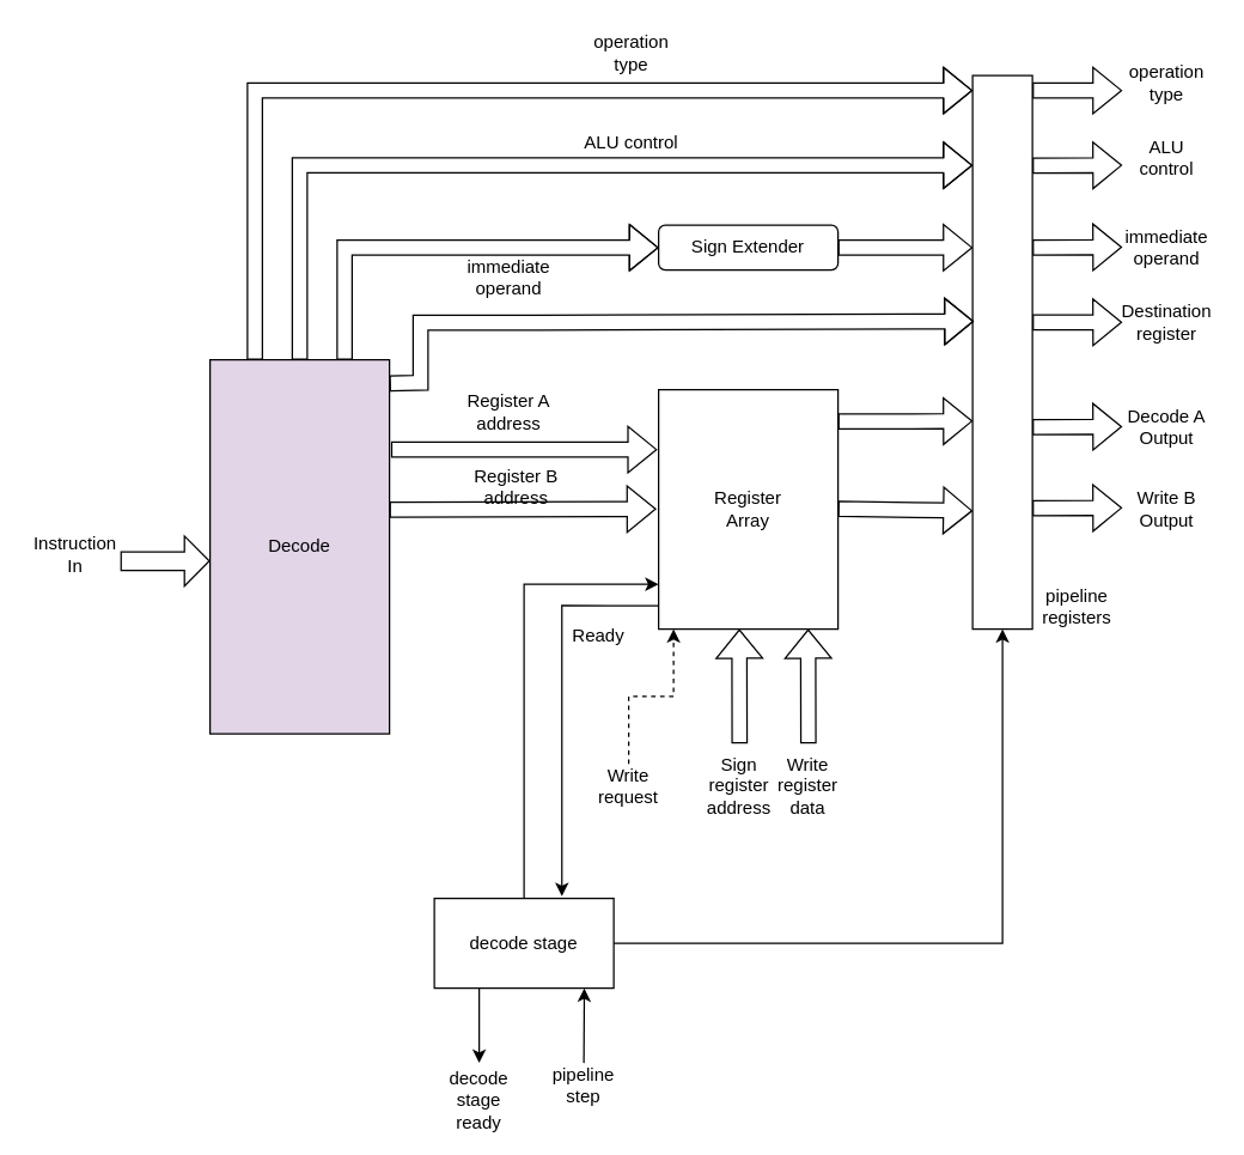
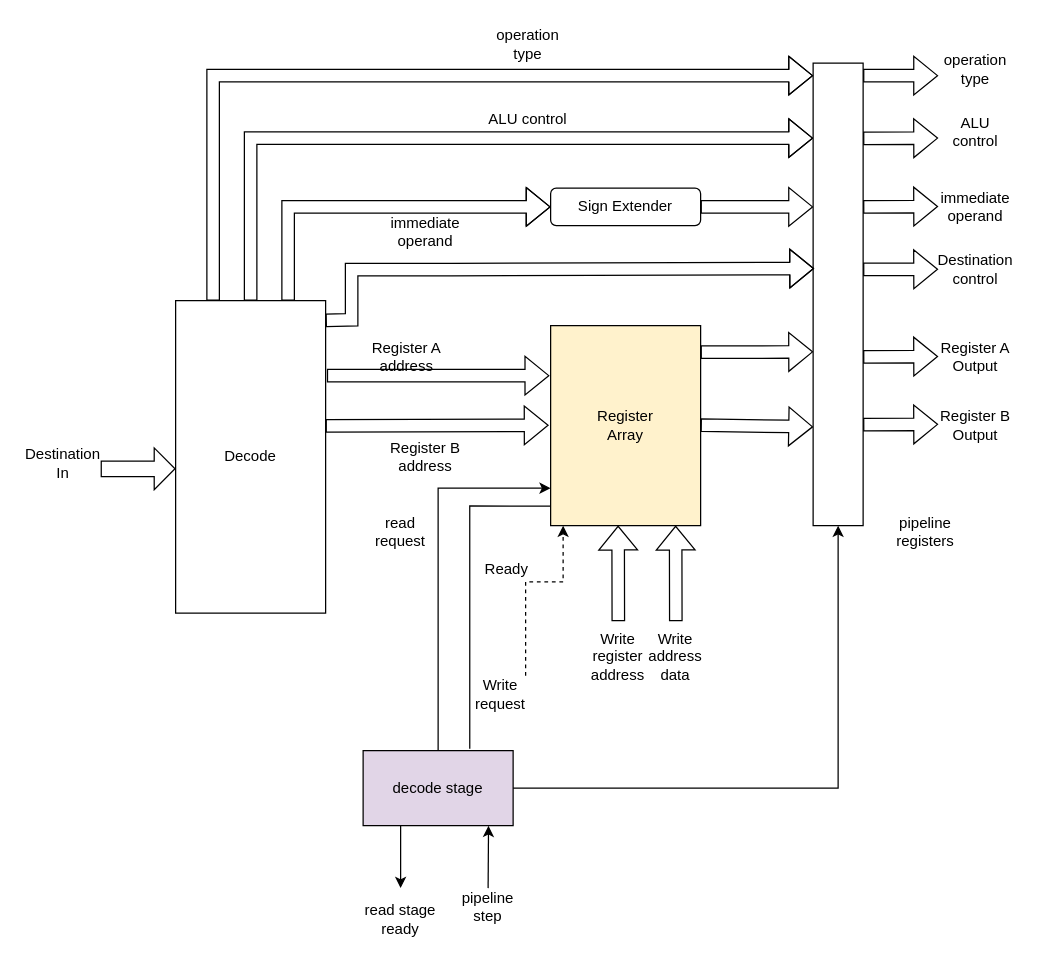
  <mxCell id="0" />
  <mxCell id="1" parent="0" />
- <mxCell id="2" value="&lt;div&gt;Register&lt;/div&gt;&lt;div&gt;Array&lt;br&gt;&lt;/div&gt;" style="rounded=0;whiteSpace=wrap;html=1;" parent="1" vertex="1"><mxGeometry x="440" y="260" width="120" height="160" as="geometry" /></mxCell>
+ <mxCell id="2" value="&lt;div&gt;Register&lt;/div&gt;&lt;div&gt;Array&lt;br&gt;&lt;/div&gt;" style="rounded=0;whiteSpace=wrap;html=1;fillColor=#fff2cc;" parent="1" vertex="1"><mxGeometry x="440" y="260" width="120" height="160" as="geometry" /></mxCell>
  <mxCell id="3" value="" style="shape=flexArrow;endArrow=classic;html=1;rounded=0;entryX=0.332;entryY=1.022;entryDx=0;entryDy=0;entryPerimeter=0;" parent="1" edge="1"><mxGeometry width="50" height="50" relative="1" as="geometry"><mxPoint x="494.16" y="496.48" as="sourcePoint" /><mxPoint x="494" y="420" as="targetPoint" /></mxGeometry></mxCell>
  <mxCell id="4" value="" style="shape=flexArrow;endArrow=classic;html=1;rounded=0;exitX=1.023;exitY=0.133;exitDx=0;exitDy=0;exitPerimeter=0;" parent="1" edge="1"><mxGeometry width="50" height="50" relative="1" as="geometry"><mxPoint x="560" y="281.28" as="sourcePoint" /><mxPoint x="650" y="281" as="targetPoint" /></mxGeometry></mxCell>
  <mxCell id="5" value="" style="shape=flexArrow;endArrow=classic;html=1;rounded=0;" parent="1" edge="1"><mxGeometry width="50" height="50" relative="1" as="geometry"><mxPoint x="560" y="339.5" as="sourcePoint" /><mxPoint x="650" y="341" as="targetPoint" /></mxGeometry></mxCell>
- <mxCell id="6" value="&lt;div&gt;Register A&lt;/div&gt;&lt;div&gt;address&lt;br&gt;&lt;/div&gt;" style="text;html=1;strokeColor=none;fillColor=none;align=center;verticalAlign=middle;whiteSpace=wrap;rounded=0;" parent="1" vertex="1"><mxGeometry x="310" y="260" width="60" height="30" as="geometry" /></mxCell>
- <mxCell id="7" value="&lt;div&gt;Register B&lt;br&gt;&lt;/div&gt;&lt;div&gt;address&lt;br&gt;&lt;/div&gt;" style="text;html=1;strokeColor=none;fillColor=none;align=center;verticalAlign=middle;whiteSpace=wrap;rounded=0;" parent="1" vertex="1"><mxGeometry x="315" y="310" width="60" height="30" as="geometry" /></mxCell>
+ <mxCell id="6" value="&lt;div&gt;Register A&lt;/div&gt;&lt;div&gt;address&lt;br&gt;&lt;/div&gt;" style="text;html=1;strokeColor=none;fillColor=none;align=center;verticalAlign=middle;whiteSpace=wrap;rounded=0;" parent="1" vertex="1"><mxGeometry x="295" y="270" width="60" height="30" as="geometry" /></mxCell>
+ <mxCell id="7" value="&lt;div&gt;Register B&lt;br&gt;&lt;/div&gt;&lt;div&gt;address&lt;br&gt;&lt;/div&gt;" style="text;html=1;strokeColor=none;fillColor=none;align=center;verticalAlign=middle;whiteSpace=wrap;rounded=0;" parent="1" vertex="1"><mxGeometry x="310" y="350" width="60" height="30" as="geometry" /></mxCell>
  <mxCell id="8" style="edgeStyle=orthogonalEdgeStyle;rounded=0;orthogonalLoop=1;jettySize=auto;html=1;exitX=0.5;exitY=0;exitDx=0;exitDy=0;" parent="1" source="37" edge="1"><mxGeometry relative="1" as="geometry"><mxPoint x="440" y="390" as="targetPoint" /><Array as="points"><mxPoint x="350" y="390" /><mxPoint x="439" y="390" /></Array></mxGeometry></mxCell>
+ <mxCell id="9" value="&lt;div&gt;read &lt;br&gt;&lt;/div&gt;&lt;div&gt;request&lt;br&gt;&lt;/div&gt;" style="text;html=1;strokeColor=none;fillColor=none;align=center;verticalAlign=middle;whiteSpace=wrap;rounded=0;" parent="1" vertex="1"><mxGeometry x="290" y="410" width="60" height="30" as="geometry" /></mxCell>
  <mxCell id="10" value="" style="edgeStyle=orthogonalEdgeStyle;rounded=0;orthogonalLoop=1;jettySize=auto;html=1;dashed=1;" parent="1" source="11" target="2" edge="1"><mxGeometry relative="1" as="geometry"><Array as="points"><mxPoint x="420" y="465" /><mxPoint x="450" y="465" /></Array></mxGeometry></mxCell>
- <mxCell id="11" value="Write request" style="text;html=1;strokeColor=none;fillColor=none;align=center;verticalAlign=middle;whiteSpace=wrap;rounded=0;" parent="1" vertex="1"><mxGeometry x="390" y="510" width="60" height="30" as="geometry" /></mxCell>
+ <mxCell id="11" value="Write request" style="text;html=1;strokeColor=none;fillColor=none;align=center;verticalAlign=middle;whiteSpace=wrap;rounded=0;" parent="1" vertex="1"><mxGeometry x="370" y="540" width="60" height="30" as="geometry" /></mxCell>
  <mxCell id="12" value="" style="shape=flexArrow;endArrow=classic;html=1;rounded=0;entryX=0.332;entryY=1.022;entryDx=0;entryDy=0;entryPerimeter=0;" parent="1" edge="1"><mxGeometry width="50" height="50" relative="1" as="geometry"><mxPoint x="540.16" y="496.48" as="sourcePoint" /><mxPoint x="540" y="420" as="targetPoint" /></mxGeometry></mxCell>
- <mxCell id="13" value="&lt;div&gt;Sign register&lt;/div&gt;&lt;div&gt;address&lt;br&gt;&lt;/div&gt;" style="text;html=1;strokeColor=none;fillColor=none;align=center;verticalAlign=middle;whiteSpace=wrap;rounded=0;" parent="1" vertex="1"><mxGeometry x="464" y="510" width="60" height="30" as="geometry" /></mxCell>
- <mxCell id="14" value="&lt;div&gt;Write register&lt;/div&gt;&lt;div&gt;data&lt;br&gt;&lt;/div&gt;" style="text;html=1;strokeColor=none;fillColor=none;align=center;verticalAlign=middle;whiteSpace=wrap;rounded=0;" parent="1" vertex="1"><mxGeometry x="510" y="510" width="60" height="30" as="geometry" /></mxCell>
- <mxCell id="15" value="&lt;div&gt;Decode A&lt;/div&gt;&lt;div&gt;Output&lt;br&gt;&lt;/div&gt;" style="text;html=1;strokeColor=none;fillColor=none;align=center;verticalAlign=middle;whiteSpace=wrap;rounded=0;" parent="1" vertex="1"><mxGeometry x="750" y="270" width="60" height="30" as="geometry" /></mxCell>
- <mxCell id="16" value="&lt;div&gt;Write B&lt;/div&gt;&lt;div&gt;Output&lt;br&gt;&lt;/div&gt;" style="text;html=1;strokeColor=none;fillColor=none;align=center;verticalAlign=middle;whiteSpace=wrap;rounded=0;" parent="1" vertex="1"><mxGeometry x="750" y="325" width="60" height="30" as="geometry" /></mxCell>
- <mxCell id="17" style="edgeStyle=orthogonalEdgeStyle;rounded=0;orthogonalLoop=1;jettySize=auto;html=1;entryX=0.711;entryY=-0.025;entryDx=0;entryDy=0;entryPerimeter=0;exitX=-0.004;exitY=0.902;exitDx=0;exitDy=0;exitPerimeter=0;" parent="1" source="2" target="37" edge="1"><mxGeometry relative="1" as="geometry"><mxPoint x="560" y="394.26" as="sourcePoint" /><mxPoint x="650" y="395" as="targetPoint" /><Array as="points"><mxPoint x="375" y="404" /></Array></mxGeometry></mxCell>
- <mxCell id="18" value="&lt;div&gt;Ready&lt;br&gt;&lt;/div&gt;" style="text;html=1;strokeColor=none;fillColor=none;align=center;verticalAlign=middle;whiteSpace=wrap;rounded=0;" parent="1" vertex="1"><mxGeometry x="370" y="410" width="60" height="30" as="geometry" /></mxCell>
- <mxCell id="19" value="Decode" style="rounded=0;whiteSpace=wrap;html=1;fillColor=#e1d5e7;" parent="1" vertex="1"><mxGeometry x="140" y="240" width="120" height="250" as="geometry" /></mxCell>
+ <mxCell id="13" value="&lt;div&gt;Write register&lt;/div&gt;&lt;div&gt;address&lt;br&gt;&lt;/div&gt;" style="text;html=1;strokeColor=none;fillColor=none;align=center;verticalAlign=middle;whiteSpace=wrap;rounded=0;" parent="1" vertex="1"><mxGeometry x="464" y="510" width="60" height="30" as="geometry" /></mxCell>
+ <mxCell id="14" value="&lt;div&gt;Write address&lt;/div&gt;&lt;div&gt;data&lt;br&gt;&lt;/div&gt;" style="text;html=1;strokeColor=none;fillColor=none;align=center;verticalAlign=middle;whiteSpace=wrap;rounded=0;" parent="1" vertex="1"><mxGeometry x="510" y="510" width="60" height="30" as="geometry" /></mxCell>
+ <mxCell id="15" value="&lt;div&gt;Register A&lt;/div&gt;&lt;div&gt;Output&lt;br&gt;&lt;/div&gt;" style="text;html=1;strokeColor=none;fillColor=none;align=center;verticalAlign=middle;whiteSpace=wrap;rounded=0;" parent="1" vertex="1"><mxGeometry x="750" y="270" width="60" height="30" as="geometry" /></mxCell>
+ <mxCell id="16" value="&lt;div&gt;Register B&lt;/div&gt;&lt;div&gt;Output&lt;br&gt;&lt;/div&gt;" style="text;html=1;strokeColor=none;fillColor=none;align=center;verticalAlign=middle;whiteSpace=wrap;rounded=0;" parent="1" vertex="1"><mxGeometry x="750" y="325" width="60" height="30" as="geometry" /></mxCell>
+ <mxCell id="17" style="edgeStyle=orthogonalEdgeStyle;rounded=0;orthogonalLoop=1;jettySize=auto;html=1;entryX=0.711;entryY=-0.025;entryDx=0;entryDy=0;entryPerimeter=0;exitX=-0.004;exitY=0.902;exitDx=0;exitDy=0;exitPerimeter=0;endArrow=none;" parent="1" source="2" target="37" edge="1"><mxGeometry relative="1" as="geometry"><mxPoint x="560" y="394.26" as="sourcePoint" /><mxPoint x="650" y="395" as="targetPoint" /><Array as="points"><mxPoint x="375" y="404" /></Array></mxGeometry></mxCell>
+ <mxCell id="18" value="&lt;div&gt;Ready&lt;br&gt;&lt;/div&gt;" style="text;html=1;strokeColor=none;fillColor=none;align=center;verticalAlign=middle;whiteSpace=wrap;rounded=0;" parent="1" vertex="1"><mxGeometry x="375" y="440" width="60" height="30" as="geometry" /></mxCell>
+ <mxCell id="19" value="Decode" style="rounded=0;whiteSpace=wrap;html=1;" parent="1" vertex="1"><mxGeometry x="140" y="240" width="120" height="250" as="geometry" /></mxCell>
  <mxCell id="20" value="" style="shape=flexArrow;endArrow=classic;html=1;rounded=0;width=12.381;endSize=5.21;" parent="1" edge="1"><mxGeometry width="50" height="50" relative="1" as="geometry"><mxPoint x="80" y="374.52" as="sourcePoint" /><mxPoint x="140" y="374.52" as="targetPoint" /></mxGeometry></mxCell>
- <mxCell id="21" value="&lt;div&gt;Instruction&lt;/div&gt;&lt;div&gt;In&lt;br&gt;&lt;/div&gt;" style="text;html=1;strokeColor=none;fillColor=none;align=center;verticalAlign=middle;whiteSpace=wrap;rounded=0;" parent="1" vertex="1"><mxGeometry x="20" y="355" width="60" height="30" as="geometry" /></mxCell>
+ <mxCell id="21" value="&lt;div&gt;Destination&lt;/div&gt;&lt;div&gt;In&lt;br&gt;&lt;/div&gt;" style="text;html=1;strokeColor=none;fillColor=none;align=center;verticalAlign=middle;whiteSpace=wrap;rounded=0;" parent="1" vertex="1"><mxGeometry x="20" y="355" width="60" height="30" as="geometry" /></mxCell>
  <mxCell id="22" value="" style="shape=flexArrow;endArrow=classic;html=1;rounded=0;entryX=0;entryY=0.5;entryDx=0;entryDy=0;exitX=1.013;exitY=0.35;exitDx=0;exitDy=0;exitPerimeter=0;" parent="1" edge="1"><mxGeometry width="50" height="50" relative="1" as="geometry"><mxPoint x="260" y="340.22" as="sourcePoint" /><mxPoint x="438.44" y="339.72" as="targetPoint" /></mxGeometry></mxCell>
  <mxCell id="23" value="" style="shape=flexArrow;endArrow=classic;html=1;rounded=0;entryX=0;entryY=0.5;entryDx=0;entryDy=0;exitX=1.013;exitY=0.35;exitDx=0;exitDy=0;exitPerimeter=0;" parent="1" edge="1"><mxGeometry width="50" height="50" relative="1" as="geometry"><mxPoint x="261" y="300" as="sourcePoint" /><mxPoint x="439" y="300" as="targetPoint" /></mxGeometry></mxCell>
  <mxCell id="24" value="Sign Extender" style="whiteSpace=wrap;html=1;rounded=1;" parent="1" vertex="1"><mxGeometry x="440" y="150" width="120" height="30" as="geometry" /></mxCell>
  <mxCell id="25" value="" style="shape=flexArrow;endArrow=classic;html=1;rounded=0;exitX=0.75;exitY=0;exitDx=0;exitDy=0;entryX=0;entryY=0.5;entryDx=0;entryDy=0;" parent="1" target="24" edge="1"><mxGeometry width="50" height="50" relative="1" as="geometry"><mxPoint x="230" y="240" as="sourcePoint" /><mxPoint x="250" y="170" as="targetPoint" /><Array as="points"><mxPoint x="230" y="165" /></Array></mxGeometry></mxCell>
  <mxCell id="26" value="" style="shape=flexArrow;endArrow=classic;html=1;rounded=0;exitX=1;exitY=0.5;exitDx=0;exitDy=0;" parent="1" source="24" edge="1"><mxGeometry width="50" height="50" relative="1" as="geometry"><mxPoint x="400" y="340" as="sourcePoint" /><mxPoint x="650" y="165" as="targetPoint" /></mxGeometry></mxCell>
  <mxCell id="27" value="" style="shape=flexArrow;endArrow=classic;html=1;rounded=0;" parent="1" edge="1"><mxGeometry width="50" height="50" relative="1" as="geometry"><mxPoint x="200" y="240" as="sourcePoint" /><mxPoint x="650" y="110" as="targetPoint" /><Array as="points"><mxPoint x="200" y="110" /><mxPoint x="460" y="110" /></Array></mxGeometry></mxCell>
  <mxCell id="28" value="ALU control" style="text;html=1;strokeColor=none;fillColor=none;align=center;verticalAlign=middle;whiteSpace=wrap;rounded=0;" parent="1" vertex="1"><mxGeometry x="384" y="80" width="76" height="30" as="geometry" /></mxCell>
  <mxCell id="29" value="" style="rounded=0;whiteSpace=wrap;html=1;" parent="1" vertex="1"><mxGeometry x="650" y="50" width="40" height="370" as="geometry" /></mxCell>
- <mxCell id="30" value="&lt;div&gt;pipeline&lt;/div&gt;&lt;div&gt;registers&lt;br&gt;&lt;/div&gt;" style="text;html=1;strokeColor=none;fillColor=none;align=center;verticalAlign=middle;whiteSpace=wrap;rounded=0;" parent="1" vertex="1"><mxGeometry x="690" y="390" width="60" height="30" as="geometry" /></mxCell>
+ <mxCell id="30" value="&lt;div&gt;pipeline&lt;/div&gt;&lt;div&gt;registers&lt;br&gt;&lt;/div&gt;" style="text;html=1;strokeColor=none;fillColor=none;align=center;verticalAlign=middle;whiteSpace=wrap;rounded=0;" parent="1" vertex="1"><mxGeometry x="710" y="410" width="60" height="30" as="geometry" /></mxCell>
  <mxCell id="31" value="" style="shape=flexArrow;endArrow=classic;html=1;rounded=0;" parent="1" edge="1"><mxGeometry width="50" height="50" relative="1" as="geometry"><mxPoint x="690" y="339.25" as="sourcePoint" /><mxPoint x="750" y="339" as="targetPoint" /></mxGeometry></mxCell>
  <mxCell id="32" value="" style="shape=flexArrow;endArrow=classic;html=1;rounded=0;" parent="1" edge="1"><mxGeometry width="50" height="50" relative="1" as="geometry"><mxPoint x="690" y="284.91" as="sourcePoint" /><mxPoint x="750" y="284.66" as="targetPoint" /></mxGeometry></mxCell>
  <mxCell id="33" value="" style="shape=flexArrow;endArrow=classic;html=1;rounded=0;" parent="1" edge="1"><mxGeometry width="50" height="50" relative="1" as="geometry"><mxPoint x="690" y="164.91" as="sourcePoint" /><mxPoint x="750" y="164.66" as="targetPoint" /></mxGeometry></mxCell>
  <mxCell id="34" value="" style="shape=flexArrow;endArrow=classic;html=1;rounded=0;" parent="1" edge="1"><mxGeometry width="50" height="50" relative="1" as="geometry"><mxPoint x="690" y="110.25" as="sourcePoint" /><mxPoint x="750" y="110" as="targetPoint" /></mxGeometry></mxCell>
  <mxCell id="35" value="&lt;div&gt;immediate&lt;/div&gt;&lt;div&gt;operand&lt;br&gt;&lt;/div&gt;" style="text;html=1;strokeColor=none;fillColor=none;align=center;verticalAlign=middle;whiteSpace=wrap;rounded=0;" parent="1" vertex="1"><mxGeometry x="750" y="150" width="60" height="30" as="geometry" /></mxCell>
  <mxCell id="36" value="ALU control" style="text;html=1;strokeColor=none;fillColor=none;align=center;verticalAlign=middle;whiteSpace=wrap;rounded=0;" parent="1" vertex="1"><mxGeometry x="750" y="90" width="60" height="30" as="geometry" /></mxCell>
- <mxCell id="37" value="&lt;div&gt;decode stage &lt;/div&gt;" style="rounded=0;whiteSpace=wrap;html=1;" parent="1" vertex="1"><mxGeometry x="290" y="600" width="120" height="60" as="geometry" /></mxCell>
+ <mxCell id="37" value="&lt;div&gt;decode stage &lt;/div&gt;" style="rounded=0;whiteSpace=wrap;html=1;fillColor=#e1d5e7;" parent="1" vertex="1"><mxGeometry x="290" y="600" width="120" height="60" as="geometry" /></mxCell>
  <mxCell id="38" value="" style="endArrow=classic;html=1;rounded=0;entryX=0.836;entryY=1.003;entryDx=0;entryDy=0;entryPerimeter=0;" parent="1" target="37" edge="1"><mxGeometry width="50" height="50" relative="1" as="geometry"><mxPoint x="390" y="710" as="sourcePoint" /><mxPoint x="410" y="540" as="targetPoint" /></mxGeometry></mxCell>
  <mxCell id="39" value="" style="endArrow=classic;html=1;rounded=0;entryX=0.5;entryY=1;entryDx=0;entryDy=0;" parent="1" target="29" edge="1"><mxGeometry width="50" height="50" relative="1" as="geometry"><mxPoint x="410" y="630" as="sourcePoint" /><mxPoint x="690" y="350" as="targetPoint" /><Array as="points"><mxPoint x="670" y="630" /></Array></mxGeometry></mxCell>
  <mxCell id="40" value="" style="endArrow=classic;html=1;rounded=0;exitX=0.25;exitY=1;exitDx=0;exitDy=0;" parent="1" source="37" edge="1"><mxGeometry width="50" height="50" relative="1" as="geometry"><mxPoint x="360" y="640" as="sourcePoint" /><mxPoint x="320" y="710" as="targetPoint" /></mxGeometry></mxCell>
  <mxCell id="41" value="&lt;div&gt;pipeline&lt;/div&gt;&lt;div&gt;step&lt;br&gt;&lt;/div&gt;" style="text;html=1;strokeColor=none;fillColor=none;align=center;verticalAlign=middle;whiteSpace=wrap;rounded=0;" parent="1" vertex="1"><mxGeometry x="360" y="710" width="60" height="30" as="geometry" /></mxCell>
- <mxCell id="42" value="&lt;div&gt;decode stage&lt;/div&gt;&lt;div&gt;ready&lt;br&gt;&lt;/div&gt;" style="text;html=1;strokeColor=none;fillColor=none;align=center;verticalAlign=middle;whiteSpace=wrap;rounded=0;" parent="1" vertex="1"><mxGeometry x="290" y="720" width="60" height="30" as="geometry" /></mxCell>
+ <mxCell id="42" value="&lt;div&gt;read stage&lt;/div&gt;&lt;div&gt;ready&lt;br&gt;&lt;/div&gt;" style="text;html=1;strokeColor=none;fillColor=none;align=center;verticalAlign=middle;whiteSpace=wrap;rounded=0;" parent="1" vertex="1"><mxGeometry x="290" y="720" width="60" height="30" as="geometry" /></mxCell>
  <mxCell id="43" value="" style="shape=flexArrow;endArrow=classic;html=1;rounded=0;" parent="1" edge="1"><mxGeometry width="50" height="50" relative="1" as="geometry"><mxPoint x="170" y="240" as="sourcePoint" /><mxPoint x="650" y="60" as="targetPoint" /><Array as="points"><mxPoint x="170" y="60" /></Array></mxGeometry></mxCell>
  <mxCell id="44" value="" style="shape=flexArrow;endArrow=classic;html=1;rounded=0;" parent="1" edge="1"><mxGeometry width="50" height="50" relative="1" as="geometry"><mxPoint x="690" y="60" as="sourcePoint" /><mxPoint x="750" y="60" as="targetPoint" /></mxGeometry></mxCell>
  <mxCell id="45" value="&lt;div&gt;operation&lt;/div&gt;&lt;div&gt;type&lt;br&gt;&lt;/div&gt;" style="text;html=1;strokeColor=none;fillColor=none;align=center;verticalAlign=middle;whiteSpace=wrap;rounded=0;" parent="1" vertex="1"><mxGeometry x="750" y="40" width="60" height="30" as="geometry" /></mxCell>
  <mxCell id="46" value="&lt;div&gt;operation&lt;/div&gt;&lt;div&gt;type&lt;br&gt;&lt;/div&gt;" style="text;html=1;strokeColor=none;fillColor=none;align=center;verticalAlign=middle;whiteSpace=wrap;rounded=0;" parent="1" vertex="1"><mxGeometry x="392" y="20" width="60" height="30" as="geometry" /></mxCell>
  <mxCell id="47" value="&lt;div&gt;immediate&lt;/div&gt;&lt;div&gt;operand&lt;br&gt;&lt;/div&gt;" style="text;html=1;strokeColor=none;fillColor=none;align=center;verticalAlign=middle;whiteSpace=wrap;rounded=0;" parent="1" vertex="1"><mxGeometry x="310" y="170" width="60" height="30" as="geometry" /></mxCell>
  <mxCell id="48" value="" style="shape=flexArrow;endArrow=classic;html=1;rounded=0;exitX=1.01;exitY=0.082;exitDx=0;exitDy=0;exitPerimeter=0;" parent="1" edge="1"><mxGeometry width="50" height="50" relative="1" as="geometry"><mxPoint x="260" y="255.75" as="sourcePoint" /><mxPoint x="650.8" y="214.25" as="targetPoint" /><Array as="points"><mxPoint x="280.8" y="255.25" /><mxPoint x="280.8" y="215.25" /><mxPoint x="360.8" y="215.25" /></Array></mxGeometry></mxCell>
- <mxCell id="49" value="&lt;div&gt;Destination&lt;/div&gt;&lt;div&gt;register&lt;/div&gt;" style="text;html=1;strokeColor=none;fillColor=none;align=center;verticalAlign=middle;whiteSpace=wrap;rounded=0;" parent="1" vertex="1"><mxGeometry x="750" y="200" width="60" height="30" as="geometry" /></mxCell>
+ <mxCell id="49" value="&lt;div&gt;Destination&lt;/div&gt;&lt;div&gt;control&lt;/div&gt;" style="text;html=1;strokeColor=none;fillColor=none;align=center;verticalAlign=middle;whiteSpace=wrap;rounded=0;" parent="1" vertex="1"><mxGeometry x="750" y="200" width="60" height="30" as="geometry" /></mxCell>
  <mxCell id="50" value="" style="shape=flexArrow;endArrow=classic;html=1;rounded=0;" parent="1" edge="1"><mxGeometry width="50" height="50" relative="1" as="geometry"><mxPoint x="690" y="215.08" as="sourcePoint" /><mxPoint x="750" y="214.83" as="targetPoint" /></mxGeometry></mxCell>
